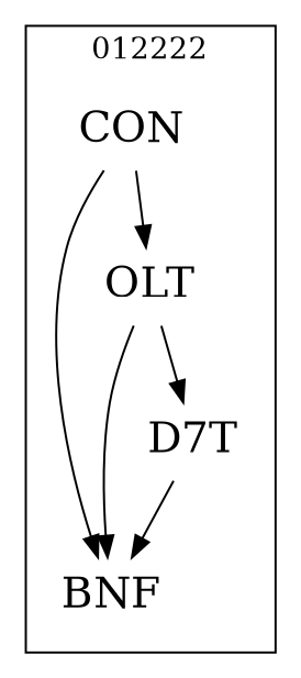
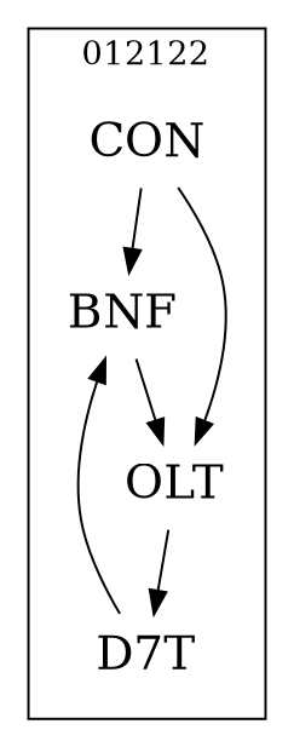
  strict digraph {
    node [fontsize=20 shape=plaintext]
    n1 [label=CON]
    n2 [label=BNF]
    n3 [label=D7T]
    n4 [label=OLT]
    subgraph cluster_1 {
-     label=012222
+     label=012122
      labeldoc=t
      n1
      n2
      n3
      n4
    }
    n1 -> n2
    n1 -> n4
    n3 -> n2
-   n4 -> n2
+   n2 -> n4
    n4 -> n3
  }
